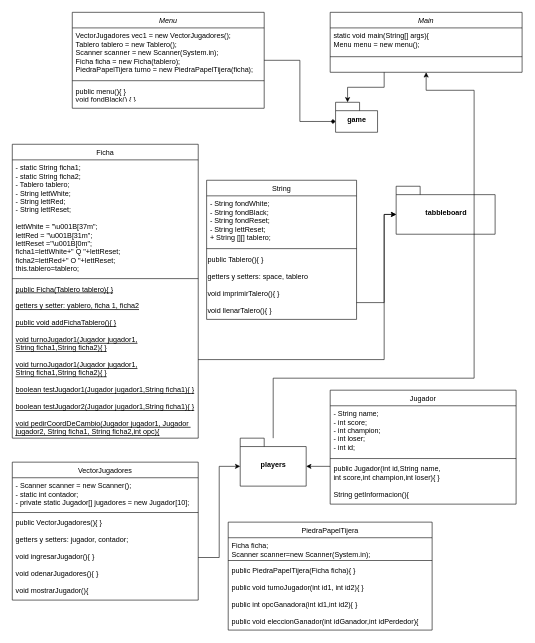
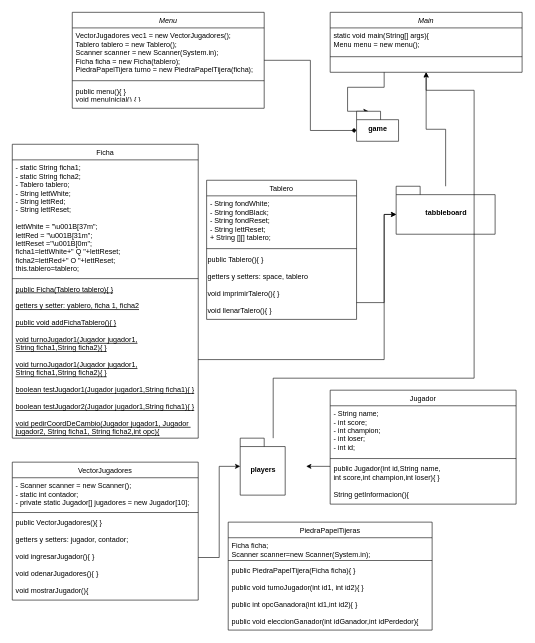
  <mxCell id="0" />
  <mxCell id="1" parent="0" />
  <mxCell id="2" style="edgeStyle=orthogonalEdgeStyle;rounded=0;orthogonalLoop=1;jettySize=auto;html=1;entryX=0;entryY=0;entryDx=0;entryDy=32;entryPerimeter=0;endArrow=diamond;" edge="1" parent="1" source="3" target="25"><mxGeometry relative="1" as="geometry" /></mxCell>
  <mxCell id="3" value="Menu" style="swimlane;fontStyle=2;align=center;verticalAlign=top;childLayout=stackLayout;horizontal=1;startSize=26;horizontalStack=0;resizeParent=1;resizeLast=0;collapsible=1;marginBottom=0;rounded=0;shadow=0;strokeWidth=1;" parent="1" vertex="1"><mxGeometry x="120" y="20" width="320" height="160" as="geometry"><mxRectangle x="230" y="140" width="160" height="26" as="alternateBounds" /></mxGeometry></mxCell>
  <mxCell id="4" value="VectorJugadores vec1 = new VectorJugadores();&#10;Tablero tablero = new Tablero();&#10;Scanner scanner = new Scanner(System.in);&#10;Ficha ficha = new Ficha(tablero);&#10;PiedraPapelTijera turno = new PiedraPapelTijera(ficha);" style="text;align=left;verticalAlign=top;spacingLeft=4;spacingRight=4;overflow=hidden;rotatable=0;points=[[0,0.5],[1,0.5]];portConstraint=eastwest;rounded=0;shadow=0;html=0;" parent="3" vertex="1"><mxGeometry y="26" width="320" height="84" as="geometry" /></mxCell>
  <mxCell id="5" value="" style="line;html=1;strokeWidth=1;align=left;verticalAlign=middle;spacingTop=-1;spacingLeft=3;spacingRight=3;rotatable=0;labelPosition=right;points=[];portConstraint=eastwest;" parent="3" vertex="1"><mxGeometry y="110" width="320" height="8" as="geometry" /></mxCell>
- <mxCell id="6" value="public menu(){ }&#10;void fondBlack() { }&#10;" style="text;align=left;verticalAlign=top;spacingLeft=4;spacingRight=4;overflow=hidden;rotatable=0;points=[[0,0.5],[1,0.5]];portConstraint=eastwest;" parent="3" vertex="1"><mxGeometry y="118" width="320" height="26" as="geometry" /></mxCell>
+ <mxCell id="6" value="public menu(){ }&#10;void menuInicial() { }&#10;" style="text;align=left;verticalAlign=top;spacingLeft=4;spacingRight=4;overflow=hidden;rotatable=0;points=[[0,0.5],[1,0.5]];portConstraint=eastwest;" parent="3" vertex="1"><mxGeometry y="118" width="320" height="26" as="geometry" /></mxCell>
  <mxCell id="7" value="Ficha" style="swimlane;fontStyle=0;align=center;verticalAlign=top;childLayout=stackLayout;horizontal=1;startSize=26;horizontalStack=0;resizeParent=1;resizeLast=0;collapsible=1;marginBottom=0;rounded=0;shadow=0;strokeWidth=1;" parent="1" vertex="1"><mxGeometry x="20" y="240" width="310" height="490" as="geometry"><mxRectangle x="130" y="380" width="160" height="26" as="alternateBounds" /></mxGeometry></mxCell>
  <mxCell id="8" value="- static String ficha1;&#10;- static String ficha2;&#10;- Tablero tablero;&#10;- String lettWhite;&#10;- String lettRed;&#10;- String lettReset;&#10;&#10;lettWhite = &quot;\u001B[37m&quot;;&#10;lettRed = &quot;\u001B[31m&quot;;&#10;lettReset =&quot;\u001B[0m&quot;;&#10;ficha1=lettWhite+&quot; Q &quot;+lettReset;&#10;ficha2=lettRed+&quot; O &quot;+lettReset;&#10;this.tablero=tablero;" style="text;align=left;verticalAlign=top;spacingLeft=4;spacingRight=4;overflow=hidden;rotatable=0;points=[[0,0.5],[1,0.5]];portConstraint=eastwest;" parent="7" vertex="1"><mxGeometry y="26" width="310" height="194" as="geometry" /></mxCell>
  <mxCell id="9" value="" style="line;html=1;strokeWidth=1;align=left;verticalAlign=middle;spacingTop=-1;spacingLeft=3;spacingRight=3;rotatable=0;labelPosition=right;points=[];portConstraint=eastwest;" parent="7" vertex="1"><mxGeometry y="220" width="310" height="8" as="geometry" /></mxCell>
  <mxCell id="10" value="public Ficha(Tablero tablero){ }&#10;&#10;getters y setter: yablero, ficha 1, ficha2&#10;&#10;public void addFichaTablero(){ }&#10;&#10;void turnoJugador1(Jugador jugador1,&#10;String ficha1,String ficha2){ }&#10;&#10;void turnoJugador1(Jugador jugador1,&#10;String ficha1,String ficha2){ }&#10;&#10;boolean testJugador1(Jugador jugador1,String ficha1){ }&#10;&#10;boolean testJugador2(Jugador jugador1,String ficha1){ }&#10;&#10;void pedirCoordDeCambio(Jugador jugador1, Jugador &#10;jugador2, String ficha1, String ficha2,int opc){" style="text;align=left;verticalAlign=top;spacingLeft=4;spacingRight=4;overflow=hidden;rotatable=0;points=[[0,0.5],[1,0.5]];portConstraint=eastwest;fontStyle=4" parent="7" vertex="1"><mxGeometry y="228" width="310" height="262" as="geometry" /></mxCell>
- <mxCell id="11" value="String" style="swimlane;fontStyle=0;align=center;verticalAlign=top;childLayout=stackLayout;horizontal=1;startSize=26;horizontalStack=0;resizeParent=1;resizeLast=0;collapsible=1;marginBottom=0;rounded=0;shadow=0;strokeWidth=1;" parent="1" vertex="1"><mxGeometry x="344" y="300" width="250" height="232" as="geometry"><mxRectangle x="340" y="380" width="170" height="26" as="alternateBounds" /></mxGeometry></mxCell>
+ <mxCell id="11" value="Tablero" style="swimlane;fontStyle=0;align=center;verticalAlign=top;childLayout=stackLayout;horizontal=1;startSize=26;horizontalStack=0;resizeParent=1;resizeLast=0;collapsible=1;marginBottom=0;rounded=0;shadow=0;strokeWidth=1;" parent="1" vertex="1"><mxGeometry x="344" y="300" width="250" height="232" as="geometry"><mxRectangle x="340" y="380" width="170" height="26" as="alternateBounds" /></mxGeometry></mxCell>
  <mxCell id="12" value="- String fondWhite; &#10;- String fondBlack;&#10;- String fondReset;&#10;- String lettReset;&#10;+ String [][] tablero;" style="text;align=left;verticalAlign=top;spacingLeft=4;spacingRight=4;overflow=hidden;rotatable=0;points=[[0,0.5],[1,0.5]];portConstraint=eastwest;" parent="11" vertex="1"><mxGeometry y="26" width="250" height="84" as="geometry" /></mxCell>
  <mxCell id="13" value="" style="line;html=1;strokeWidth=1;align=left;verticalAlign=middle;spacingTop=-1;spacingLeft=3;spacingRight=3;rotatable=0;labelPosition=right;points=[];portConstraint=eastwest;" parent="11" vertex="1"><mxGeometry y="110" width="250" height="8" as="geometry" /></mxCell>
  <mxCell id="14" value="public Tablero(){ }&lt;br&gt;&lt;br&gt;getters y setters: space, tablero&lt;br&gt;&lt;br&gt;void imprimirTalero(){ }&lt;br&gt;&lt;br&gt;void llenarTalero(){ }&lt;br&gt;&lt;br&gt;&lt;br&gt;&lt;div style=&quot;color: rgb(187 , 187 , 187) ; background-color: rgb(0 , 43 , 54) ; font-family: &amp;#34;consolas&amp;#34; , &amp;#34;courier new&amp;#34; , monospace ; font-size: 14px ; line-height: 19px&quot;&gt;&lt;/div&gt;" style="text;whiteSpace=wrap;html=1;" vertex="1" parent="11"><mxGeometry y="118" width="250" height="112" as="geometry" /></mxCell>
  <mxCell id="15" value="Jugador" style="swimlane;fontStyle=0;align=center;verticalAlign=top;childLayout=stackLayout;horizontal=1;startSize=26;horizontalStack=0;resizeParent=1;resizeLast=0;collapsible=1;marginBottom=0;rounded=0;shadow=0;strokeWidth=1;" parent="1" vertex="1"><mxGeometry x="550" y="650" width="310" height="190" as="geometry"><mxRectangle x="550" y="140" width="160" height="26" as="alternateBounds" /></mxGeometry></mxCell>
  <mxCell id="16" value="- String name;&#10;- int score;&#10;- int champion;&#10;- int loser;&#10;- int id;" style="text;align=left;verticalAlign=top;spacingLeft=4;spacingRight=4;overflow=hidden;rotatable=0;points=[[0,0.5],[1,0.5]];portConstraint=eastwest;rounded=0;shadow=0;html=0;" parent="15" vertex="1"><mxGeometry y="26" width="310" height="84" as="geometry" /></mxCell>
  <mxCell id="17" value="" style="line;html=1;strokeWidth=1;align=left;verticalAlign=middle;spacingTop=-1;spacingLeft=3;spacingRight=3;rotatable=0;labelPosition=right;points=[];portConstraint=eastwest;" parent="15" vertex="1"><mxGeometry y="110" width="310" height="8" as="geometry" /></mxCell>
  <mxCell id="18" value="public Jugador(int id,String name,&#10;int score,int champion,int loser){ }&#10;&#10;String getInformacion(){" style="text;align=left;verticalAlign=top;spacingLeft=4;spacingRight=4;overflow=hidden;rotatable=0;points=[[0,0.5],[1,0.5]];portConstraint=eastwest;" parent="15" vertex="1"><mxGeometry y="118" width="310" height="72" as="geometry" /></mxCell>
+ <mxCell id="19" style="edgeStyle=orthogonalEdgeStyle;rounded=0;orthogonalLoop=1;jettySize=auto;html=1;entryX=0.5;entryY=1;entryDx=0;entryDy=0;" edge="1" parent="1" source="20" target="22"><mxGeometry relative="1" as="geometry" /></mxCell>
  <mxCell id="20" value="tabbleboard" style="shape=folder;fontStyle=1;spacingTop=10;tabWidth=40;tabHeight=14;tabPosition=left;html=1;" vertex="1" parent="1"><mxGeometry x="660" y="310" width="165" height="80" as="geometry" /></mxCell>
  <mxCell id="21" style="edgeStyle=orthogonalEdgeStyle;rounded=0;orthogonalLoop=1;jettySize=auto;html=1;entryX=0;entryY=0;entryDx=20;entryDy=0;entryPerimeter=0;" edge="1" parent="1" source="22" target="25"><mxGeometry relative="1" as="geometry"><Array as="points"><mxPoint x="640" y="145" /><mxPoint x="579" y="145" /></Array></mxGeometry></mxCell>
  <mxCell id="22" value="Main" style="swimlane;fontStyle=2;align=center;verticalAlign=top;childLayout=stackLayout;horizontal=1;startSize=26;horizontalStack=0;resizeParent=1;resizeLast=0;collapsible=1;marginBottom=0;rounded=0;shadow=0;strokeWidth=1;" vertex="1" parent="1"><mxGeometry x="550" y="20" width="320" height="100" as="geometry"><mxRectangle x="230" y="140" width="160" height="26" as="alternateBounds" /></mxGeometry></mxCell>
  <mxCell id="23" value="static void main(String[] args){&#10;Menu menu = new menu();" style="text;align=left;verticalAlign=top;spacingLeft=4;spacingRight=4;overflow=hidden;rotatable=0;points=[[0,0.5],[1,0.5]];portConstraint=eastwest;rounded=0;shadow=0;html=0;" vertex="1" parent="22"><mxGeometry y="26" width="320" height="44" as="geometry" /></mxCell>
  <mxCell id="24" value="" style="line;html=1;strokeWidth=1;align=left;verticalAlign=middle;spacingTop=-1;spacingLeft=3;spacingRight=3;rotatable=0;labelPosition=right;points=[];portConstraint=eastwest;" vertex="1" parent="22"><mxGeometry y="70" width="320" height="8" as="geometry" /></mxCell>
- <mxCell id="25" value="game" style="shape=folder;fontStyle=1;spacingTop=10;tabWidth=40;tabHeight=14;tabPosition=left;html=1;" vertex="1" parent="1"><mxGeometry x="559" y="170" width="70" height="50" as="geometry" /></mxCell>
+ <mxCell id="25" value="game" style="shape=folder;fontStyle=1;spacingTop=10;tabWidth=40;tabHeight=14;tabPosition=left;html=1;" vertex="1" parent="1"><mxGeometry x="594" y="185" width="70" height="50" as="geometry" /></mxCell>
  <mxCell id="26" style="edgeStyle=orthogonalEdgeStyle;rounded=0;orthogonalLoop=1;jettySize=auto;html=1;entryX=0;entryY=0;entryDx=0;entryDy=47;entryPerimeter=0;" edge="1" parent="1" source="10" target="20"><mxGeometry relative="1" as="geometry"><Array as="points"><mxPoint x="640" y="599" /><mxPoint x="640" y="357" /></Array></mxGeometry></mxCell>
  <mxCell id="27" style="edgeStyle=orthogonalEdgeStyle;rounded=0;orthogonalLoop=1;jettySize=auto;html=1;entryX=0;entryY=0;entryDx=0;entryDy=47;entryPerimeter=0;" edge="1" parent="1" source="14" target="20"><mxGeometry relative="1" as="geometry"><Array as="points"><mxPoint x="640" y="504" /><mxPoint x="640" y="357" /></Array></mxGeometry></mxCell>
  <mxCell id="28" value="VectorJugadores" style="swimlane;fontStyle=0;align=center;verticalAlign=top;childLayout=stackLayout;horizontal=1;startSize=26;horizontalStack=0;resizeParent=1;resizeLast=0;collapsible=1;marginBottom=0;rounded=0;shadow=0;strokeWidth=1;" vertex="1" parent="1"><mxGeometry x="20" y="770" width="310" height="230" as="geometry"><mxRectangle x="550" y="140" width="160" height="26" as="alternateBounds" /></mxGeometry></mxCell>
  <mxCell id="29" value="- Scanner scanner = new Scanner();&#10;- static int contador;&#10;- private static Jugador[] jugadores = new Jugador[10];" style="text;align=left;verticalAlign=top;spacingLeft=4;spacingRight=4;overflow=hidden;rotatable=0;points=[[0,0.5],[1,0.5]];portConstraint=eastwest;rounded=0;shadow=0;html=0;" vertex="1" parent="28"><mxGeometry y="26" width="310" height="54" as="geometry" /></mxCell>
  <mxCell id="30" value="" style="line;html=1;strokeWidth=1;align=left;verticalAlign=middle;spacingTop=-1;spacingLeft=3;spacingRight=3;rotatable=0;labelPosition=right;points=[];portConstraint=eastwest;" vertex="1" parent="28"><mxGeometry y="80" width="310" height="8" as="geometry" /></mxCell>
  <mxCell id="31" value="public VectorJugadores(){ }&#10;&#10;getters y setters: jugador, contador;&#10;&#10;void ingresarJugador(){ }&#10;&#10;void odenarJugadores(){ }&#10;&#10;void mostrarJugador(){" style="text;align=left;verticalAlign=top;spacingLeft=4;spacingRight=4;overflow=hidden;rotatable=0;points=[[0,0.5],[1,0.5]];portConstraint=eastwest;" vertex="1" parent="28"><mxGeometry y="88" width="310" height="142" as="geometry" /></mxCell>
- <mxCell id="32" value="PiedraPapelTijera" style="swimlane;fontStyle=0;align=center;verticalAlign=top;childLayout=stackLayout;horizontal=1;startSize=26;horizontalStack=0;resizeParent=1;resizeLast=0;collapsible=1;marginBottom=0;rounded=0;shadow=0;strokeWidth=1;" vertex="1" parent="1"><mxGeometry x="380" y="870" width="340" height="180" as="geometry"><mxRectangle x="550" y="140" width="160" height="26" as="alternateBounds" /></mxGeometry></mxCell>
+ <mxCell id="32" value="PiedraPapelTijeras" style="swimlane;fontStyle=0;align=center;verticalAlign=top;childLayout=stackLayout;horizontal=1;startSize=26;horizontalStack=0;resizeParent=1;resizeLast=0;collapsible=1;marginBottom=0;rounded=0;shadow=0;strokeWidth=1;" vertex="1" parent="1"><mxGeometry x="380" y="870" width="340" height="180" as="geometry"><mxRectangle x="550" y="140" width="160" height="26" as="alternateBounds" /></mxGeometry></mxCell>
  <mxCell id="33" value="Ficha ficha;&#10;Scanner scanner=new Scanner(System.in);" style="text;align=left;verticalAlign=top;spacingLeft=4;spacingRight=4;overflow=hidden;rotatable=0;points=[[0,0.5],[1,0.5]];portConstraint=eastwest;rounded=0;shadow=0;html=0;" vertex="1" parent="32"><mxGeometry y="26" width="340" height="34" as="geometry" /></mxCell>
  <mxCell id="34" value="" style="line;html=1;strokeWidth=1;align=left;verticalAlign=middle;spacingTop=-1;spacingLeft=3;spacingRight=3;rotatable=0;labelPosition=right;points=[];portConstraint=eastwest;" vertex="1" parent="32"><mxGeometry y="60" width="340" height="8" as="geometry" /></mxCell>
  <mxCell id="35" value="public PiedraPapelTijera(Ficha ficha){ }&#10;&#10;public void turnoJugador(int id1, int id2){ }&#10;&#10;public int opcGanadora(int id1,int id2){ }&#10;&#10;public void eleccionGanador(int idGanador,int idPerdedor){" style="text;align=left;verticalAlign=top;spacingLeft=4;spacingRight=4;overflow=hidden;rotatable=0;points=[[0,0.5],[1,0.5]];portConstraint=eastwest;" vertex="1" parent="32"><mxGeometry y="68" width="340" height="112" as="geometry" /></mxCell>
  <mxCell id="36" style="edgeStyle=orthogonalEdgeStyle;rounded=0;orthogonalLoop=1;jettySize=auto;html=1;entryX=0.5;entryY=1;entryDx=0;entryDy=0;" edge="1" parent="1" source="37" target="22"><mxGeometry relative="1" as="geometry"><Array as="points"><mxPoint x="455" y="630" /><mxPoint x="790" y="630" /><mxPoint x="790" y="150" /><mxPoint x="710" y="150" /></Array></mxGeometry></mxCell>
- <mxCell id="37" value="players" style="shape=folder;fontStyle=1;spacingTop=10;tabWidth=40;tabHeight=14;tabPosition=left;html=1;" vertex="1" parent="1"><mxGeometry x="400" y="730" width="110" height="80" as="geometry" /></mxCell>
+ <mxCell id="37" value="players" style="shape=folder;fontStyle=1;spacingTop=10;tabWidth=40;tabHeight=14;tabPosition=left;html=1;" vertex="1" parent="1"><mxGeometry x="400" y="730" width="75" height="95" as="geometry" /></mxCell>
  <mxCell id="38" style="edgeStyle=orthogonalEdgeStyle;rounded=0;orthogonalLoop=1;jettySize=auto;html=1;entryX=0;entryY=0;entryDx=0;entryDy=47;entryPerimeter=0;" edge="1" parent="1" source="31" target="37"><mxGeometry relative="1" as="geometry" /></mxCell>
  <mxCell id="39" style="edgeStyle=orthogonalEdgeStyle;rounded=0;orthogonalLoop=1;jettySize=auto;html=1;entryX=0;entryY=0;entryDx=110;entryDy=47;entryPerimeter=0;" edge="1" parent="1" source="18" target="37"><mxGeometry relative="1" as="geometry"><Array as="points"><mxPoint x="550" y="777" /><mxPoint x="550" y="777" /></Array></mxGeometry></mxCell>
